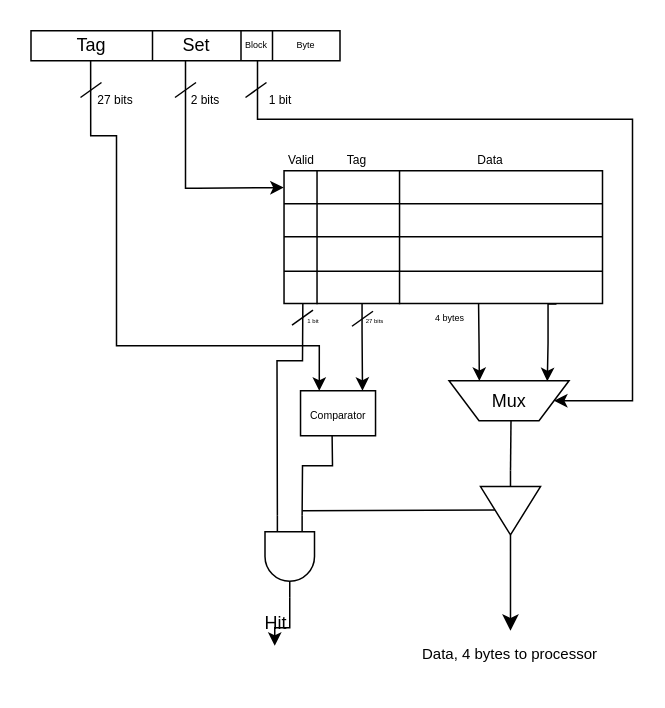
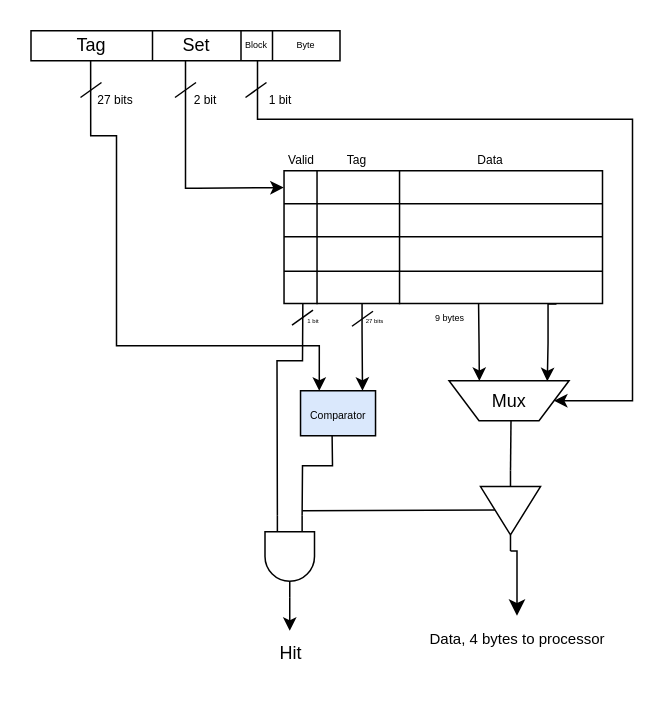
  <mxCell id="0" />
  <mxCell id="1" parent="0" />
  <mxCell id="2" style="edgeStyle=orthogonalEdgeStyle;rounded=0;orthogonalLoop=1;jettySize=auto;html=1;exitX=0.193;exitY=0.998;exitDx=0;exitDy=0;exitPerimeter=0;entryX=0.25;entryY=0;entryDx=0;entryDy=0;" edge="1" parent="1" source="5" target="35"><mxGeometry relative="1" as="geometry"><mxPoint x="77.63" y="60" as="sourcePoint" /><mxPoint x="171" y="240" as="targetPoint" /><Array as="points"><mxPoint x="60" y="90" /><mxPoint x="77" y="90" /><mxPoint x="77" y="230" /><mxPoint x="212" y="230" /></Array></mxGeometry></mxCell>
  <mxCell id="3" style="edgeStyle=orthogonalEdgeStyle;rounded=0;orthogonalLoop=1;jettySize=auto;html=1;exitX=0.5;exitY=1;exitDx=0;exitDy=0;entryX=-0.001;entryY=0.127;entryDx=0;entryDy=0;entryPerimeter=0;" edge="1" parent="1" source="4" target="17"><mxGeometry relative="1" as="geometry"><mxPoint x="181" y="125" as="targetPoint" /><Array as="points"><mxPoint x="131" y="125" /><mxPoint x="151" y="125" /></Array></mxGeometry></mxCell>
  <mxCell id="4" value="" style="shape=table;startSize=0;container=1;collapsible=0;childLayout=tableLayout;" vertex="1" parent="1"><mxGeometry x="20" y="20" width="206" height="20" as="geometry" /></mxCell>
  <mxCell id="5" value="" style="shape=tableRow;horizontal=0;startSize=0;swimlaneHead=0;swimlaneBody=0;strokeColor=inherit;top=0;left=0;bottom=0;right=0;collapsible=0;dropTarget=0;fillColor=none;points=[[0,0.5],[1,0.5]];portConstraint=eastwest;" vertex="1" parent="4"><mxGeometry width="206" height="20" as="geometry" /></mxCell>
  <mxCell id="6" value="Tag" style="shape=partialRectangle;html=1;whiteSpace=wrap;connectable=0;strokeColor=inherit;overflow=hidden;fillColor=none;top=0;left=0;bottom=0;right=0;pointerEvents=1;" vertex="1" parent="5"><mxGeometry width="81" height="20" as="geometry"><mxRectangle width="81" height="20" as="alternateBounds" /></mxGeometry></mxCell>
  <mxCell id="7" value="Set" style="shape=partialRectangle;html=1;whiteSpace=wrap;connectable=0;strokeColor=inherit;overflow=hidden;fillColor=none;top=0;left=0;bottom=0;right=0;pointerEvents=1;" vertex="1" parent="5"><mxGeometry x="81" width="59" height="20" as="geometry"><mxRectangle width="59" height="20" as="alternateBounds" /></mxGeometry></mxCell>
  <mxCell id="8" value="Block" style="shape=partialRectangle;html=1;whiteSpace=wrap;connectable=0;strokeColor=inherit;overflow=hidden;fillColor=none;top=0;left=0;bottom=0;right=0;pointerEvents=1;fontSize=6;" vertex="1" parent="5"><mxGeometry x="140" width="21" height="20" as="geometry"><mxRectangle width="21" height="20" as="alternateBounds" /></mxGeometry></mxCell>
  <mxCell id="9" value="Byte" style="shape=partialRectangle;html=1;whiteSpace=wrap;connectable=0;strokeColor=inherit;overflow=hidden;fillColor=none;top=0;left=0;bottom=0;right=0;pointerEvents=1;fontSize=6;" vertex="1" parent="5"><mxGeometry x="161" width="45" height="20" as="geometry"><mxRectangle width="45" height="20" as="alternateBounds" /></mxGeometry></mxCell>
  <mxCell id="10" value="" style="group" vertex="1" connectable="0" parent="1"><mxGeometry x="171" y="80" width="230" height="220" as="geometry" /></mxCell>
  <mxCell id="11" value="Valid" style="text;html=1;align=center;verticalAlign=middle;resizable=0;points=[];autosize=1;strokeColor=none;fillColor=none;fontSize=8;" vertex="1" parent="10"><mxGeometry x="9" y="16" width="40" height="20" as="geometry" /></mxCell>
  <mxCell id="12" value="Tag" style="text;html=1;align=center;verticalAlign=middle;resizable=0;points=[];autosize=1;strokeColor=none;fillColor=none;fontSize=8;" vertex="1" parent="10"><mxGeometry x="45.999" y="16" width="40" height="20" as="geometry" /></mxCell>
  <mxCell id="13" value="Data" style="text;html=1;align=center;verticalAlign=middle;resizable=0;points=[];autosize=1;strokeColor=none;fillColor=none;fontSize=8;" vertex="1" parent="10"><mxGeometry x="134.846" y="16" width="40" height="20" as="geometry" /></mxCell>
  <mxCell id="14" value="" style="group" vertex="1" connectable="0" parent="10"><mxGeometry x="17.692" y="33.333" width="212.308" height="176.667" as="geometry" /></mxCell>
  <mxCell id="15" value="Mux" style="shape=trapezoid;perimeter=trapezoidPerimeter;whiteSpace=wrap;html=1;fixedSize=1;direction=west;" vertex="1" parent="14"><mxGeometry x="110" y="140" width="80" height="26.67" as="geometry" /></mxCell>
  <mxCell id="16" style="edgeStyle=orthogonalEdgeStyle;rounded=0;orthogonalLoop=1;jettySize=auto;html=1;exitX=0.611;exitY=0.984;exitDx=0;exitDy=0;entryX=0.71;entryY=0.997;entryDx=0;entryDy=0;entryPerimeter=0;exitPerimeter=0;" edge="1" parent="14" source="30"><mxGeometry relative="1" as="geometry"><mxPoint x="130.2" y="140.08" as="targetPoint" /><mxPoint x="109.305" y="88.889" as="sourcePoint" /><Array as="points"><mxPoint x="130" y="90" /><mxPoint x="130" y="90" /><mxPoint x="130" y="115" /><mxPoint x="130" y="115" /></Array></mxGeometry></mxCell>
  <mxCell id="17" value="" style="shape=table;startSize=0;container=1;collapsible=0;childLayout=tableLayout;fontSize=16;" vertex="1" parent="14"><mxGeometry width="212.308" height="88.556" as="geometry" /></mxCell>
  <mxCell id="18" value="" style="shape=tableRow;horizontal=0;startSize=0;swimlaneHead=0;swimlaneBody=0;strokeColor=inherit;top=0;left=0;bottom=0;right=0;collapsible=0;dropTarget=0;fillColor=none;points=[[0,0.5],[1,0.5]];portConstraint=eastwest;fontSize=16;" vertex="1" parent="17"><mxGeometry width="212.308" height="22" as="geometry" /></mxCell>
  <mxCell id="19" value="" style="shape=partialRectangle;html=1;whiteSpace=wrap;connectable=0;strokeColor=inherit;overflow=hidden;fillColor=none;top=0;left=0;bottom=0;right=0;pointerEvents=1;fontSize=16;" vertex="1" parent="18"><mxGeometry width="22" height="22" as="geometry"><mxRectangle width="22" height="22" as="alternateBounds" /></mxGeometry></mxCell>
  <mxCell id="20" value="" style="shape=partialRectangle;html=1;whiteSpace=wrap;connectable=0;strokeColor=inherit;overflow=hidden;fillColor=none;top=0;left=0;bottom=0;right=0;pointerEvents=1;fontSize=16;" vertex="1" parent="18"><mxGeometry x="22" width="55" height="22" as="geometry"><mxRectangle width="55" height="22" as="alternateBounds" /></mxGeometry></mxCell>
  <mxCell id="21" value="" style="shape=partialRectangle;html=1;whiteSpace=wrap;connectable=0;strokeColor=inherit;overflow=hidden;fillColor=none;top=0;left=0;bottom=0;right=0;pointerEvents=1;fontSize=16;" vertex="1" parent="18"><mxGeometry x="77" width="135" height="22" as="geometry"><mxRectangle width="135" height="22" as="alternateBounds" /></mxGeometry></mxCell>
  <mxCell id="22" value="" style="shape=tableRow;horizontal=0;startSize=0;swimlaneHead=0;swimlaneBody=0;strokeColor=inherit;top=0;left=0;bottom=0;right=0;collapsible=0;dropTarget=0;fillColor=none;points=[[0,0.5],[1,0.5]];portConstraint=eastwest;fontSize=16;" vertex="1" parent="17"><mxGeometry y="22" width="212.308" height="22" as="geometry" /></mxCell>
  <mxCell id="23" value="" style="shape=partialRectangle;html=1;whiteSpace=wrap;connectable=0;strokeColor=inherit;overflow=hidden;fillColor=none;top=0;left=0;bottom=0;right=0;pointerEvents=1;fontSize=16;" vertex="1" parent="22"><mxGeometry width="22" height="22" as="geometry"><mxRectangle width="22" height="22" as="alternateBounds" /></mxGeometry></mxCell>
  <mxCell id="24" value="" style="shape=partialRectangle;html=1;whiteSpace=wrap;connectable=0;strokeColor=inherit;overflow=hidden;fillColor=none;top=0;left=0;bottom=0;right=0;pointerEvents=1;fontSize=16;" vertex="1" parent="22"><mxGeometry x="22" width="55" height="22" as="geometry"><mxRectangle width="55" height="22" as="alternateBounds" /></mxGeometry></mxCell>
  <mxCell id="25" value="" style="shape=partialRectangle;html=1;whiteSpace=wrap;connectable=0;strokeColor=inherit;overflow=hidden;fillColor=none;top=0;left=0;bottom=0;right=0;pointerEvents=1;fontSize=16;" vertex="1" parent="22"><mxGeometry x="77" width="135" height="22" as="geometry"><mxRectangle width="135" height="22" as="alternateBounds" /></mxGeometry></mxCell>
  <mxCell id="26" value="" style="shape=tableRow;horizontal=0;startSize=0;swimlaneHead=0;swimlaneBody=0;strokeColor=inherit;top=0;left=0;bottom=0;right=0;collapsible=0;dropTarget=0;fillColor=none;points=[[0,0.5],[1,0.5]];portConstraint=eastwest;fontSize=16;" vertex="1" parent="17"><mxGeometry y="44" width="212.308" height="23" as="geometry" /></mxCell>
  <mxCell id="27" value="" style="shape=partialRectangle;html=1;whiteSpace=wrap;connectable=0;strokeColor=inherit;overflow=hidden;fillColor=none;top=0;left=0;bottom=0;right=0;pointerEvents=1;fontSize=16;" vertex="1" parent="26"><mxGeometry width="22" height="23" as="geometry"><mxRectangle width="22" height="23" as="alternateBounds" /></mxGeometry></mxCell>
  <mxCell id="28" value="" style="shape=partialRectangle;html=1;whiteSpace=wrap;connectable=0;strokeColor=inherit;overflow=hidden;fillColor=none;top=0;left=0;bottom=0;right=0;pointerEvents=1;fontSize=16;" vertex="1" parent="26"><mxGeometry x="22" width="55" height="23" as="geometry"><mxRectangle width="55" height="23" as="alternateBounds" /></mxGeometry></mxCell>
  <mxCell id="29" value="" style="shape=partialRectangle;html=1;whiteSpace=wrap;connectable=0;strokeColor=inherit;overflow=hidden;fillColor=none;top=0;left=0;bottom=0;right=0;pointerEvents=1;fontSize=16;" vertex="1" parent="26"><mxGeometry x="77" width="135" height="23" as="geometry"><mxRectangle width="135" height="23" as="alternateBounds" /></mxGeometry></mxCell>
  <mxCell id="30" value="" style="shape=tableRow;horizontal=0;startSize=0;swimlaneHead=0;swimlaneBody=0;strokeColor=inherit;top=0;left=0;bottom=0;right=0;collapsible=0;dropTarget=0;fillColor=none;points=[[0,0.5],[1,0.5]];portConstraint=eastwest;fontSize=16;" vertex="1" parent="17"><mxGeometry y="67" width="212.308" height="22" as="geometry" /></mxCell>
  <mxCell id="31" value="" style="shape=partialRectangle;html=1;whiteSpace=wrap;connectable=0;strokeColor=inherit;overflow=hidden;fillColor=none;top=0;left=0;bottom=0;right=0;pointerEvents=1;fontSize=16;" vertex="1" parent="30"><mxGeometry width="22" height="22" as="geometry"><mxRectangle width="22" height="22" as="alternateBounds" /></mxGeometry></mxCell>
  <mxCell id="32" value="" style="shape=partialRectangle;html=1;whiteSpace=wrap;connectable=0;strokeColor=inherit;overflow=hidden;fillColor=none;top=0;left=0;bottom=0;right=0;pointerEvents=1;fontSize=16;" vertex="1" parent="30"><mxGeometry x="22" width="55" height="22" as="geometry"><mxRectangle width="55" height="22" as="alternateBounds" /></mxGeometry></mxCell>
  <mxCell id="33" value="" style="shape=partialRectangle;html=1;whiteSpace=wrap;connectable=0;strokeColor=inherit;overflow=hidden;fillColor=none;top=0;left=0;bottom=0;right=0;pointerEvents=1;fontSize=16;" vertex="1" parent="30"><mxGeometry x="77" width="135" height="22" as="geometry"><mxRectangle width="135" height="22" as="alternateBounds" /></mxGeometry></mxCell>
  <mxCell id="34" style="edgeStyle=orthogonalEdgeStyle;rounded=0;orthogonalLoop=1;jettySize=auto;html=1;exitX=0.5;exitY=1;exitDx=0;exitDy=0;entryX=0.181;entryY=0.986;entryDx=0;entryDy=0;entryPerimeter=0;" edge="1" parent="14" target="15"><mxGeometry relative="1" as="geometry"><mxPoint x="187.538" y="122.222" as="targetPoint" /><mxPoint x="181.641" y="88.889" as="sourcePoint" /><Array as="points"><mxPoint x="176" y="89" /><mxPoint x="176" y="115" /><mxPoint x="175" y="115" /></Array></mxGeometry></mxCell>
- <mxCell id="35" value="&lt;font style=&quot;font-size: 7px;&quot;&gt;Comparator&lt;/font&gt;" style="rounded=0;whiteSpace=wrap;html=1;" vertex="1" parent="14"><mxGeometry x="10.998" y="146.667" width="50" height="30" as="geometry" /></mxCell>
- <mxCell id="36" value="4 bytes" style="text;html=1;align=center;verticalAlign=middle;resizable=0;points=[];autosize=1;strokeColor=none;fillColor=none;fontSize=6;" vertex="1" parent="14"><mxGeometry x="90.158" y="88.887" width="40" height="20" as="geometry" /></mxCell>
+ <mxCell id="35" value="&lt;font style=&quot;font-size: 7px;&quot;&gt;Comparator&lt;/font&gt;" style="rounded=0;whiteSpace=wrap;html=1;fillColor=#dae8fc;" vertex="1" parent="14"><mxGeometry x="10.998" y="146.667" width="50" height="30" as="geometry" /></mxCell>
+ <mxCell id="36" value="9 bytes" style="text;html=1;align=center;verticalAlign=middle;resizable=0;points=[];autosize=1;strokeColor=none;fillColor=none;fontSize=6;" vertex="1" parent="14"><mxGeometry x="90.158" y="88.887" width="40" height="20" as="geometry" /></mxCell>
  <mxCell id="37" value="&lt;font style=&quot;font-size: 4px;&quot;&gt;1 bit&lt;/font&gt;" style="text;html=1;align=center;verticalAlign=middle;resizable=0;points=[];autosize=1;strokeColor=none;fillColor=none;fontSize=8;" vertex="1" parent="14"><mxGeometry x="4.308" y="88.557" width="30" height="20" as="geometry" /></mxCell>
  <mxCell id="38" value="" style="endArrow=none;html=1;rounded=0;" edge="1" parent="14"><mxGeometry width="50" height="50" relative="1" as="geometry"><mxPoint x="5.308" y="102.887" as="sourcePoint" /><mxPoint x="19.308" y="92.887" as="targetPoint" /></mxGeometry></mxCell>
  <mxCell id="39" style="edgeStyle=orthogonalEdgeStyle;rounded=0;orthogonalLoop=1;jettySize=auto;html=1;entryX=0;entryY=0.5;entryDx=0;entryDy=0;" edge="1" parent="1"><mxGeometry relative="1" as="geometry"><mxPoint x="171" y="40" as="sourcePoint" /><mxPoint x="368.682" y="266.668" as="targetPoint" /><Array as="points"><mxPoint x="170.99" y="79" /><mxPoint x="420.99" y="79" /><mxPoint x="420.99" y="267" /></Array></mxGeometry></mxCell>
  <mxCell id="40" style="edgeStyle=orthogonalEdgeStyle;rounded=0;orthogonalLoop=1;jettySize=auto;html=1;exitX=0.245;exitY=0.978;exitDx=0;exitDy=0;exitPerimeter=0;" edge="1" parent="1"><mxGeometry relative="1" as="geometry"><mxPoint x="240.708" y="201.849" as="sourcePoint" /><mxPoint x="241" y="260" as="targetPoint" /><Array as="points"><mxPoint x="241" y="220" /><mxPoint x="241" y="260" /></Array></mxGeometry></mxCell>
  <mxCell id="41" value="" style="verticalLabelPosition=bottom;shadow=0;dashed=0;align=center;html=1;verticalAlign=top;shape=mxgraph.electrical.logic_gates.buffer2;rotation=90;" vertex="1" parent="1"><mxGeometry x="312.83" y="320" width="53.67" height="40" as="geometry" /></mxCell>
  <mxCell id="42" value="" style="endArrow=none;html=1;rounded=0;entryX=0.492;entryY=0.761;entryDx=0;entryDy=0;entryPerimeter=0;" edge="1" parent="1" target="41"><mxGeometry width="50" height="50" relative="1" as="geometry"><mxPoint x="201" y="340" as="sourcePoint" /><mxPoint x="335" y="341" as="targetPoint" /></mxGeometry></mxCell>
  <mxCell id="43" value="" style="endArrow=none;html=1;rounded=0;exitX=0;exitY=0.5;exitDx=0;exitDy=0;" edge="1" parent="1"><mxGeometry width="50" height="50" relative="1" as="geometry"><mxPoint x="339.665" y="313.165" as="sourcePoint" /><mxPoint x="340" y="280" as="targetPoint" /></mxGeometry></mxCell>
  <mxCell id="44" value="" style="endArrow=none;html=1;rounded=0;" edge="1" parent="1"><mxGeometry width="50" height="50" relative="1" as="geometry"><mxPoint x="163" y="64.5" as="sourcePoint" /><mxPoint x="177" y="54.5" as="targetPoint" /></mxGeometry></mxCell>
  <mxCell id="45" value="1 bit" style="text;html=1;align=center;verticalAlign=middle;resizable=0;points=[];autosize=1;strokeColor=none;fillColor=none;fontSize=8;" vertex="1" parent="1"><mxGeometry x="166" y="55.5" width="40" height="20" as="geometry" /></mxCell>
  <mxCell id="46" value="" style="endArrow=none;html=1;rounded=0;" edge="1" parent="1"><mxGeometry width="50" height="50" relative="1" as="geometry"><mxPoint x="116" y="64.5" as="sourcePoint" /><mxPoint x="130" y="54.5" as="targetPoint" /></mxGeometry></mxCell>
- <mxCell id="47" value="2 bits" style="text;html=1;align=center;verticalAlign=middle;resizable=0;points=[];autosize=1;strokeColor=none;fillColor=none;fontSize=8;" vertex="1" parent="1"><mxGeometry x="116" y="55.5" width="40" height="20" as="geometry" /></mxCell>
+ <mxCell id="47" value="2 bit" style="text;html=1;align=center;verticalAlign=middle;resizable=0;points=[];autosize=1;strokeColor=none;fillColor=none;fontSize=8;" vertex="1" parent="1"><mxGeometry x="116" y="55.5" width="40" height="20" as="geometry" /></mxCell>
  <mxCell id="48" value="27 bits" style="text;html=1;align=center;verticalAlign=middle;resizable=0;points=[];autosize=1;strokeColor=none;fillColor=none;fontSize=8;" vertex="1" parent="1"><mxGeometry x="51" y="55.5" width="50" height="20" as="geometry" /></mxCell>
  <mxCell id="49" value="" style="endArrow=none;html=1;rounded=0;" edge="1" parent="1"><mxGeometry width="50" height="50" relative="1" as="geometry"><mxPoint x="53" y="64.5" as="sourcePoint" /><mxPoint x="67" y="54.5" as="targetPoint" /></mxGeometry></mxCell>
- <mxCell id="50" value="Hit" style="text;html=1;align=center;verticalAlign=middle;resizable=0;points=[];autosize=1;strokeColor=none;fillColor=none;" vertex="1" parent="1"><mxGeometry x="162.5" y="400" width="40" height="30" as="geometry" /></mxCell>
- <mxCell id="51" value="Data, 4 bytes to processor" style="text;html=1;align=center;verticalAlign=middle;resizable=0;points=[];autosize=1;strokeColor=none;fillColor=none;fontSize=10;" vertex="1" parent="1"><mxGeometry x="269" y="420" width="140" height="30" as="geometry" /></mxCell>
+ <mxCell id="50" value="Hit" style="text;html=1;align=center;verticalAlign=middle;resizable=0;points=[];autosize=1;strokeColor=none;fillColor=none;" vertex="1" parent="1"><mxGeometry x="172.5" y="420" width="40" height="30" as="geometry" /></mxCell>
+ <mxCell id="51" value="Data, 4 bytes to processor" style="text;html=1;align=center;verticalAlign=middle;resizable=0;points=[];autosize=1;strokeColor=none;fillColor=none;fontSize=10;" vertex="1" parent="1"><mxGeometry x="274" y="410" width="140" height="30" as="geometry" /></mxCell>
  <mxCell id="52" value="" style="edgeStyle=segmentEdgeStyle;endArrow=classic;html=1;curved=0;rounded=0;endSize=8;startSize=8;exitX=1;exitY=0.5;exitDx=0;exitDy=0;" edge="1" parent="1" source="41" target="51"><mxGeometry width="50" height="50" relative="1" as="geometry"><mxPoint x="340" y="370" as="sourcePoint" /><mxPoint x="311" y="300" as="targetPoint" /></mxGeometry></mxCell>
  <mxCell id="53" value="" style="edgeStyle=orthogonalEdgeStyle;rounded=0;orthogonalLoop=1;jettySize=auto;html=1;" edge="1" parent="1" source="54" target="50"><mxGeometry relative="1" as="geometry" /></mxCell>
  <mxCell id="54" value="" style="verticalLabelPosition=bottom;shadow=0;dashed=0;align=center;html=1;verticalAlign=top;shape=mxgraph.electrical.logic_gates.logic_gate;operation=and;rotation=90;" vertex="1" parent="1"><mxGeometry x="165" y="354" width="55" height="33" as="geometry" /></mxCell>
  <mxCell id="55" value="" style="endArrow=none;html=1;rounded=0;entryX=0.421;entryY=0.992;entryDx=0;entryDy=0;exitX=0;exitY=0.25;exitDx=0;exitDy=0;exitPerimeter=0;entryPerimeter=0;" edge="1" parent="1" source="54"><mxGeometry width="50" height="50" relative="1" as="geometry"><mxPoint x="201.75" y="343" as="sourcePoint" /><mxPoint x="220.74" y="289.76" as="targetPoint" /><Array as="points"><mxPoint x="201" y="310" /><mxPoint x="221" y="310" /></Array></mxGeometry></mxCell>
  <mxCell id="56" value="" style="endArrow=none;html=1;rounded=0;entryX=0.059;entryY=0.97;entryDx=0;entryDy=0;entryPerimeter=0;exitX=0;exitY=0.75;exitDx=0;exitDy=0;exitPerimeter=0;" edge="1" parent="1" source="54" target="30"><mxGeometry width="50" height="50" relative="1" as="geometry"><mxPoint x="184" y="340" as="sourcePoint" /><mxPoint x="202.978" y="201.695" as="targetPoint" /><Array as="points"><mxPoint x="184" y="240" /><mxPoint x="201" y="240" /></Array></mxGeometry></mxCell>
  <mxCell id="57" value="" style="endArrow=none;html=1;rounded=0;" edge="1" parent="1"><mxGeometry width="50" height="50" relative="1" as="geometry"><mxPoint x="234" y="217" as="sourcePoint" /><mxPoint x="248" y="207" as="targetPoint" /></mxGeometry></mxCell>
  <mxCell id="58" value="&lt;font style=&quot;font-size: 4px;&quot;&gt;27 bits&lt;/font&gt;" style="text;html=1;align=center;verticalAlign=middle;resizable=0;points=[];autosize=1;strokeColor=none;fillColor=none;fontSize=8;" vertex="1" parent="1"><mxGeometry x="229" y="202" width="40" height="20" as="geometry" /></mxCell>
